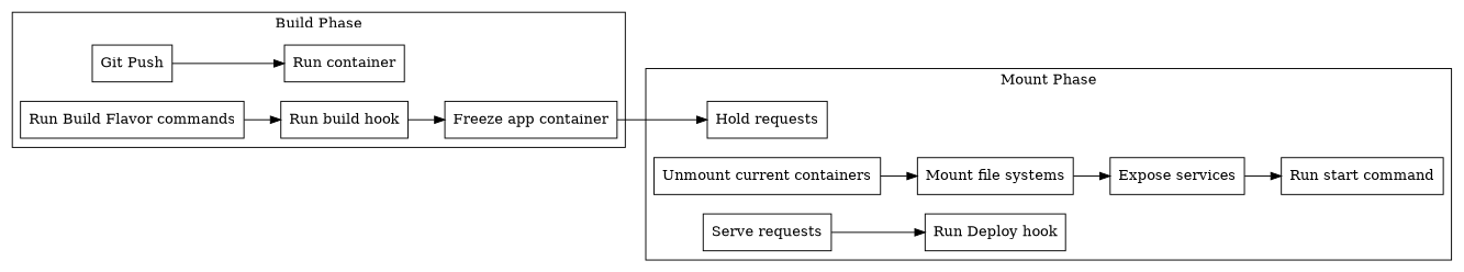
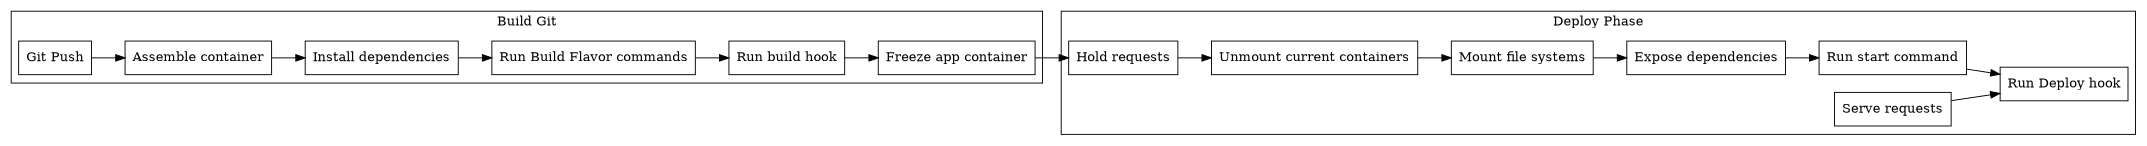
  digraph {
    compound=true
    rankdir=LR
    node [shape=record]
    n1 [label="Git Push"]
-   n2 [label="Run container"]
+   n2 [label="Assemble container"]
    n3 [label="Run Build Flavor commands"]
+   n4 [label="Install dependencies"]
    n5 [label="Run build hook"]
    n6 [label="Freeze app container"]
    n7 [label="Hold requests"]
    n8 [label="Unmount current containers"]
    n9 [label="Mount file systems"]
-   n10 [label="Expose services"]
+   n10 [label="Expose dependencies"]
    n11 [label="Run start command"]
    n12 [label="Run Deploy hook"]
    n13 [label="Serve requests"]
    subgraph cluster_1 {
-     label="Build Phase"
+     label="Build Git"
      n1
      n2
      n3
+     n4
      n5
      n6
    }
    subgraph cluster_2 {
-     label="Mount Phase"
+     label="Deploy Phase"
      n7
      n8
      n9
      n10
      n11
      n12
      n13
    }
    n1 -> n2
+   n2 -> n4
    n3 -> n5
+   n4 -> n3
    n5 -> n6
    n6 -> n7
+   n7 -> n8
    n8 -> n9
    n9 -> n10
    n10 -> n11
+   n11 -> n12
    n13 -> n12
  }
